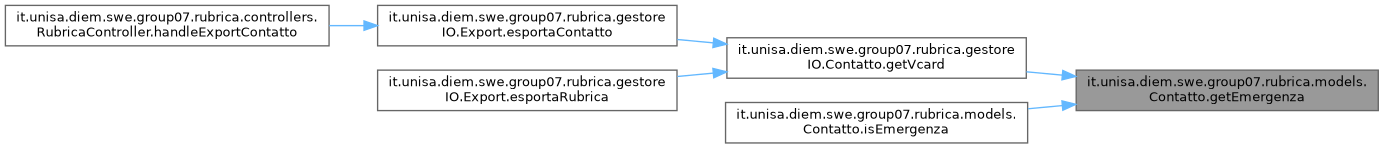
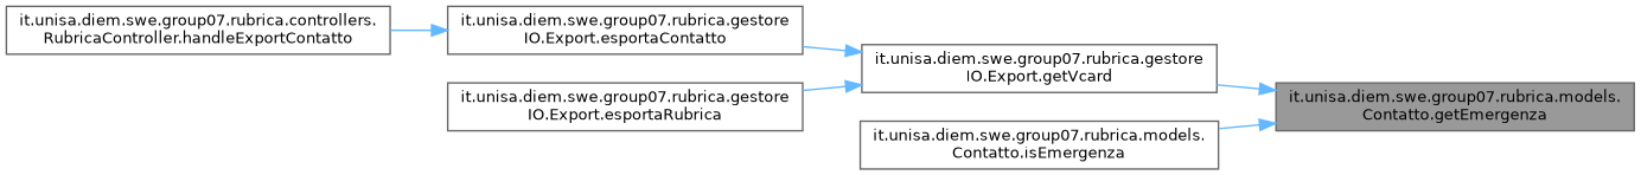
  digraph {
    rankdir=RL
    node [color=grey40 fillcolor=white fontname=Helvetica fontsize=10 shape=box style=filled]
    edge [color=steelblue1 dir=back fontname=Helvetica fontsize=10 labelfontname=Helvetica labelfontsize=10 style=solid]
    n1 [color=gray40 fillcolor=grey60 fontcolor=black height=0.2 label="it.unisa.diem.swe.group07.rubrica.models.\lContatto.getEmergenza" width=0.4]
-   n2 [height=0.2 label="it.unisa.diem.swe.group07.rubrica.gestore\lIO.Contatto.getVcard" width=0.4]
+   n2 [height=0.2 label="it.unisa.diem.swe.group07.rubrica.gestore\lIO.Export.getVcard" width=0.4]
    n3 [height=0.2 label="it.unisa.diem.swe.group07.rubrica.models.\lContatto.isEmergenza" width=0.4]
    n4 [height=0.2 label="it.unisa.diem.swe.group07.rubrica.gestore\lIO.Export.esportaContatto" width=0.4]
    n5 [height=0.2 label="it.unisa.diem.swe.group07.rubrica.gestore\lIO.Export.esportaRubrica" width=0.4]
    n6 [height=0.2 label="it.unisa.diem.swe.group07.rubrica.controllers.\lRubricaController.handleExportContatto" width=0.4]
    n1 -> n2
    n1 -> n3
    n2 -> n4
    n2 -> n5
    n4 -> n6
  }
